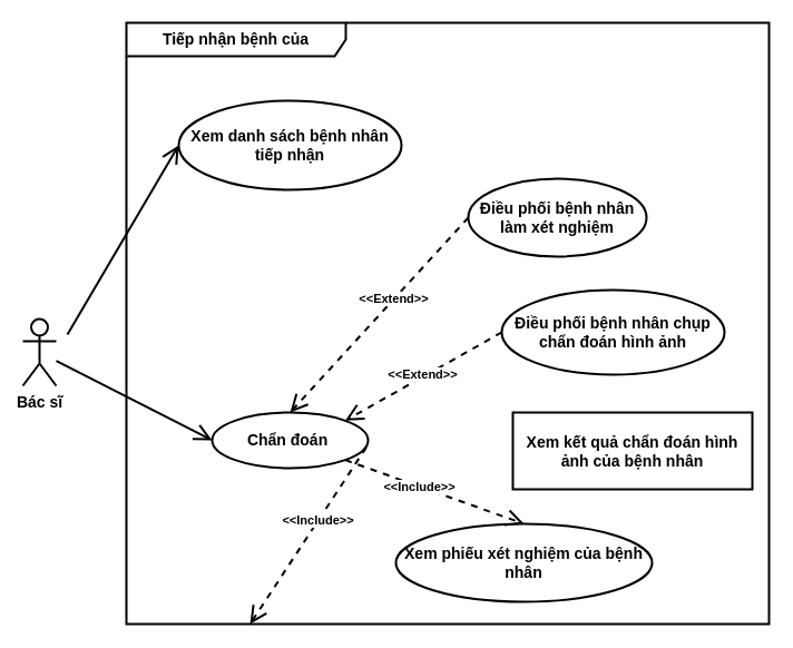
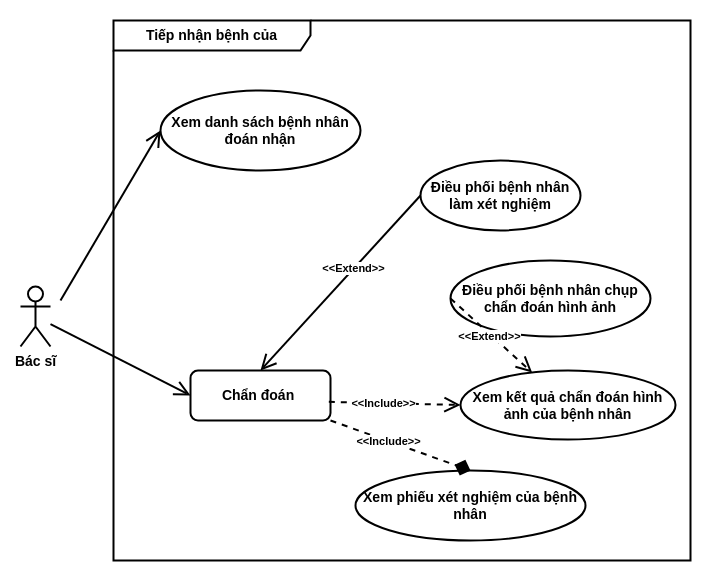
  <mxCell id="0" />
  <mxCell id="1" parent="0" />
  <mxCell id="2" value="Tiếp nhận bệnh của" style="shape=umlFrame;whiteSpace=wrap;html=1;width=197;height=30;fontSize=14;fontStyle=1;labelBackgroundColor=none;strokeWidth=2;" parent="1" vertex="1"><mxGeometry x="113" y="20" width="577" height="540" as="geometry" /></mxCell>
  <mxCell id="3" value="Bác sĩ" style="shape=umlActor;verticalLabelPosition=bottom;verticalAlign=top;html=1;fontSize=14;fontStyle=1;labelBackgroundColor=none;strokeWidth=2;" parent="1" vertex="1"><mxGeometry x="20" y="286" width="30" height="60" as="geometry" /></mxCell>
- <mxCell id="4" value="Xem danh sách bệnh nhân tiếp nhận" style="ellipse;whiteSpace=wrap;html=1;fontSize=14;fontStyle=1;labelBackgroundColor=none;strokeWidth=2;" parent="1" vertex="1"><mxGeometry x="160" y="90" width="200" height="80" as="geometry" /></mxCell>
+ <mxCell id="4" value="Xem danh sách bệnh nhân đoán nhận" style="ellipse;whiteSpace=wrap;html=1;fontSize=14;fontStyle=1;labelBackgroundColor=none;strokeWidth=2;" parent="1" vertex="1"><mxGeometry x="160" y="90" width="200" height="80" as="geometry" /></mxCell>
  <mxCell id="5" value="Xem phiếu xét nghiệm của bệnh nhân" style="ellipse;whiteSpace=wrap;html=1;fontSize=14;fontStyle=1;labelBackgroundColor=none;strokeWidth=2;" parent="1" vertex="1"><mxGeometry x="355" y="470" width="230" height="70" as="geometry" /></mxCell>
  <mxCell id="6" value="" style="endArrow=open;endFill=1;endSize=12;html=1;entryX=0;entryY=0.5;entryDx=0;entryDy=0;fontSize=14;fontStyle=1;labelBackgroundColor=none;strokeWidth=2;" parent="1" target="4" edge="1"><mxGeometry width="160" relative="1" as="geometry"><mxPoint x="60" y="300" as="sourcePoint" /><mxPoint x="608" y="270" as="targetPoint" /></mxGeometry></mxCell>
- <mxCell id="7" value="Xem kết quả chẩn đoán hình ảnh của bệnh nhân" style="whiteSpace=wrap;html=1;fontSize=14;fontStyle=1;labelBackgroundColor=none;strokeWidth=2;rounded=0;" parent="1" vertex="1"><mxGeometry x="460" y="370" width="215" height="69" as="geometry" /></mxCell>
- <mxCell id="8" value="&lt;b&gt;Chẩn đoán&amp;nbsp;&lt;/b&gt;" style="ellipse;whiteSpace=wrap;html=1;labelBackgroundColor=none;fontSize=14;strokeWidth=2;" parent="1" vertex="1"><mxGeometry x="190" y="370" width="140" height="50" as="geometry" /></mxCell>
+ <mxCell id="7" value="Xem kết quả chẩn đoán hình ảnh của bệnh nhân" style="ellipse;whiteSpace=wrap;html=1;fontSize=14;fontStyle=1;labelBackgroundColor=none;strokeWidth=2;" parent="1" vertex="1"><mxGeometry x="460" y="370" width="215" height="69" as="geometry" /></mxCell>
+ <mxCell id="8" value="&lt;b&gt;Chẩn đoán&amp;nbsp;&lt;/b&gt;" style="whiteSpace=wrap;html=1;labelBackgroundColor=none;fontSize=14;strokeWidth=2;rounded=1;" parent="1" vertex="1"><mxGeometry x="190" y="370" width="140" height="50" as="geometry" /></mxCell>
  <mxCell id="9" value="" style="endArrow=open;endFill=1;endSize=12;html=1;entryX=0;entryY=0.5;entryDx=0;entryDy=0;fontSize=14;fontStyle=1;labelBackgroundColor=none;strokeWidth=2;" parent="1" target="8" edge="1" source="3"><mxGeometry width="160" relative="1" as="geometry"><mxPoint x="60" y="274" as="sourcePoint" /><mxPoint x="206" y="110" as="targetPoint" /></mxGeometry></mxCell>
  <mxCell id="10" value="&lt;b&gt;Điều phối bệnh nhân chụp chẩn đoán hình ảnh&lt;/b&gt;" style="ellipse;whiteSpace=wrap;html=1;labelBackgroundColor=none;fontSize=14;strokeWidth=2;" parent="1" vertex="1"><mxGeometry x="450" y="260" width="200" height="76" as="geometry" /></mxCell>
  <mxCell id="11" value="&lt;b&gt;Điều phối bệnh nhân làm xét nghiệm&lt;/b&gt;" style="ellipse;whiteSpace=wrap;html=1;labelBackgroundColor=none;fontSize=14;strokeWidth=2;" parent="1" vertex="1"><mxGeometry x="420" y="160" width="160" height="70" as="geometry" /></mxCell>
- <mxCell id="12" value="&lt;b&gt;&amp;lt;&amp;lt;Extend&amp;gt;&amp;gt;&lt;/b&gt;" style="endArrow=open;endSize=12;dashed=1;html=1;exitX=0;exitY=0.5;exitDx=0;exitDy=0;strokeWidth=2;entryX=0.5;entryY=0;entryDx=0;entryDy=0;" parent="1" source="11" edge="1" target="8"><mxGeometry x="-0.165" width="160" relative="1" as="geometry"><mxPoint x="350" y="180" as="sourcePoint" /><mxPoint x="380" y="230" as="targetPoint" /><mxPoint as="offset" /></mxGeometry></mxCell>
- <mxCell id="13" value="&lt;b&gt;&amp;lt;&amp;lt;Extend&amp;gt;&amp;gt;&lt;/b&gt;" style="endArrow=open;endSize=12;dashed=1;html=1;exitX=0;exitY=0.5;exitDx=0;exitDy=0;entryX=1;entryY=0;entryDx=0;entryDy=0;strokeWidth=2;" parent="1" source="10" target="8" edge="1"><mxGeometry x="-0.011" y="-2" width="160" relative="1" as="geometry"><mxPoint x="510" y="205" as="sourcePoint" /><mxPoint x="390" y="240" as="targetPoint" /><mxPoint as="offset" /></mxGeometry></mxCell>
- <mxCell id="14" value="&lt;b&gt;&amp;lt;&amp;lt;Include&amp;gt;&amp;gt;&lt;/b&gt;" style="endArrow=open;endSize=12;dashed=1;html=1;exitX=0.988;exitY=0.627;exitDx=0;exitDy=0;strokeWidth=2;exitPerimeter=0;" edge="1" parent="1" source="8" target="2"><mxGeometry x="-0.165" width="160" relative="1" as="geometry"><mxPoint x="370" y="215" as="sourcePoint" /><mxPoint x="270" y="380" as="targetPoint" /><mxPoint as="offset" /></mxGeometry></mxCell>
- <mxCell id="15" value="&lt;b&gt;&amp;lt;&amp;lt;Include&amp;gt;&amp;gt;&lt;/b&gt;" style="endArrow=open;endSize=12;dashed=1;html=1;exitX=1;exitY=1;exitDx=0;exitDy=0;strokeWidth=2;entryX=0.5;entryY=0;entryDx=0;entryDy=0;" edge="1" parent="1" source="8" target="5"><mxGeometry x="-0.165" width="160" relative="1" as="geometry"><mxPoint x="380" y="225" as="sourcePoint" /><mxPoint x="280" y="390" as="targetPoint" /><mxPoint as="offset" /></mxGeometry></mxCell>
+ <mxCell id="12" value="&lt;b&gt;&amp;lt;&amp;lt;Extend&amp;gt;&amp;gt;&lt;/b&gt;" style="endArrow=open;endSize=12;dashed=0;html=1;exitX=0;exitY=0.5;exitDx=0;exitDy=0;strokeWidth=2;entryX=0.5;entryY=0;entryDx=0;entryDy=0;" parent="1" source="11" edge="1" target="8"><mxGeometry x="-0.165" width="160" relative="1" as="geometry"><mxPoint x="350" y="180" as="sourcePoint" /><mxPoint x="380" y="230" as="targetPoint" /><mxPoint as="offset" /></mxGeometry></mxCell>
+ <mxCell id="13" value="&lt;b&gt;&amp;lt;&amp;lt;Extend&amp;gt;&amp;gt;&lt;/b&gt;" style="endArrow=open;endSize=12;dashed=1;html=1;exitX=0;exitY=0.5;exitDx=0;exitDy=0;strokeWidth=2;" parent="1" source="10" target="7" edge="1"><mxGeometry x="-0.011" y="-2" width="160" relative="1" as="geometry"><mxPoint x="510" y="205" as="sourcePoint" /><mxPoint x="390" y="240" as="targetPoint" /><mxPoint as="offset" /></mxGeometry></mxCell>
+ <mxCell id="14" value="&lt;b&gt;&amp;lt;&amp;lt;Include&amp;gt;&amp;gt;&lt;/b&gt;" style="endArrow=open;endSize=12;dashed=1;html=1;exitX=0.988;exitY=0.627;exitDx=0;exitDy=0;strokeWidth=2;entryX=0;entryY=0.5;entryDx=0;entryDy=0;exitPerimeter=0;" edge="1" parent="1" source="8" target="7"><mxGeometry x="-0.165" width="160" relative="1" as="geometry"><mxPoint x="370" y="215" as="sourcePoint" /><mxPoint x="270" y="380" as="targetPoint" /><mxPoint as="offset" /></mxGeometry></mxCell>
+ <mxCell id="15" value="&lt;b&gt;&amp;lt;&amp;lt;Include&amp;gt;&amp;gt;&lt;/b&gt;" style="endArrow=diamond;endSize=12;dashed=1;html=1;exitX=1;exitY=1;exitDx=0;exitDy=0;strokeWidth=2;entryX=0.5;entryY=0;entryDx=0;entryDy=0;" edge="1" parent="1" source="8" target="5"><mxGeometry x="-0.165" width="160" relative="1" as="geometry"><mxPoint x="380" y="225" as="sourcePoint" /><mxPoint x="280" y="390" as="targetPoint" /><mxPoint as="offset" /></mxGeometry></mxCell>
